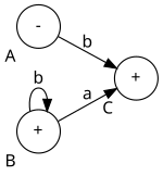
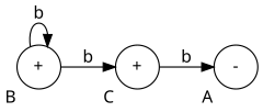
  digraph {
    fontname="Noto Sans"
    rankdir=LR
    node [fontname="Noto Sans" shape=circle]
    edge [fontname="Noto Sans"]
    n1 [label="-" xlabel=A]
    n2 [label="+" xlabel=C]
    n3 [label="+" xlabel=B]
-   n1 -> n2 [label=b]
-   n3 -> n2 [label=a]
+   n2 -> n1 [label=b]
+   n3 -> n2 [label=b]
    n3 -> n3 [label=b]
  }
